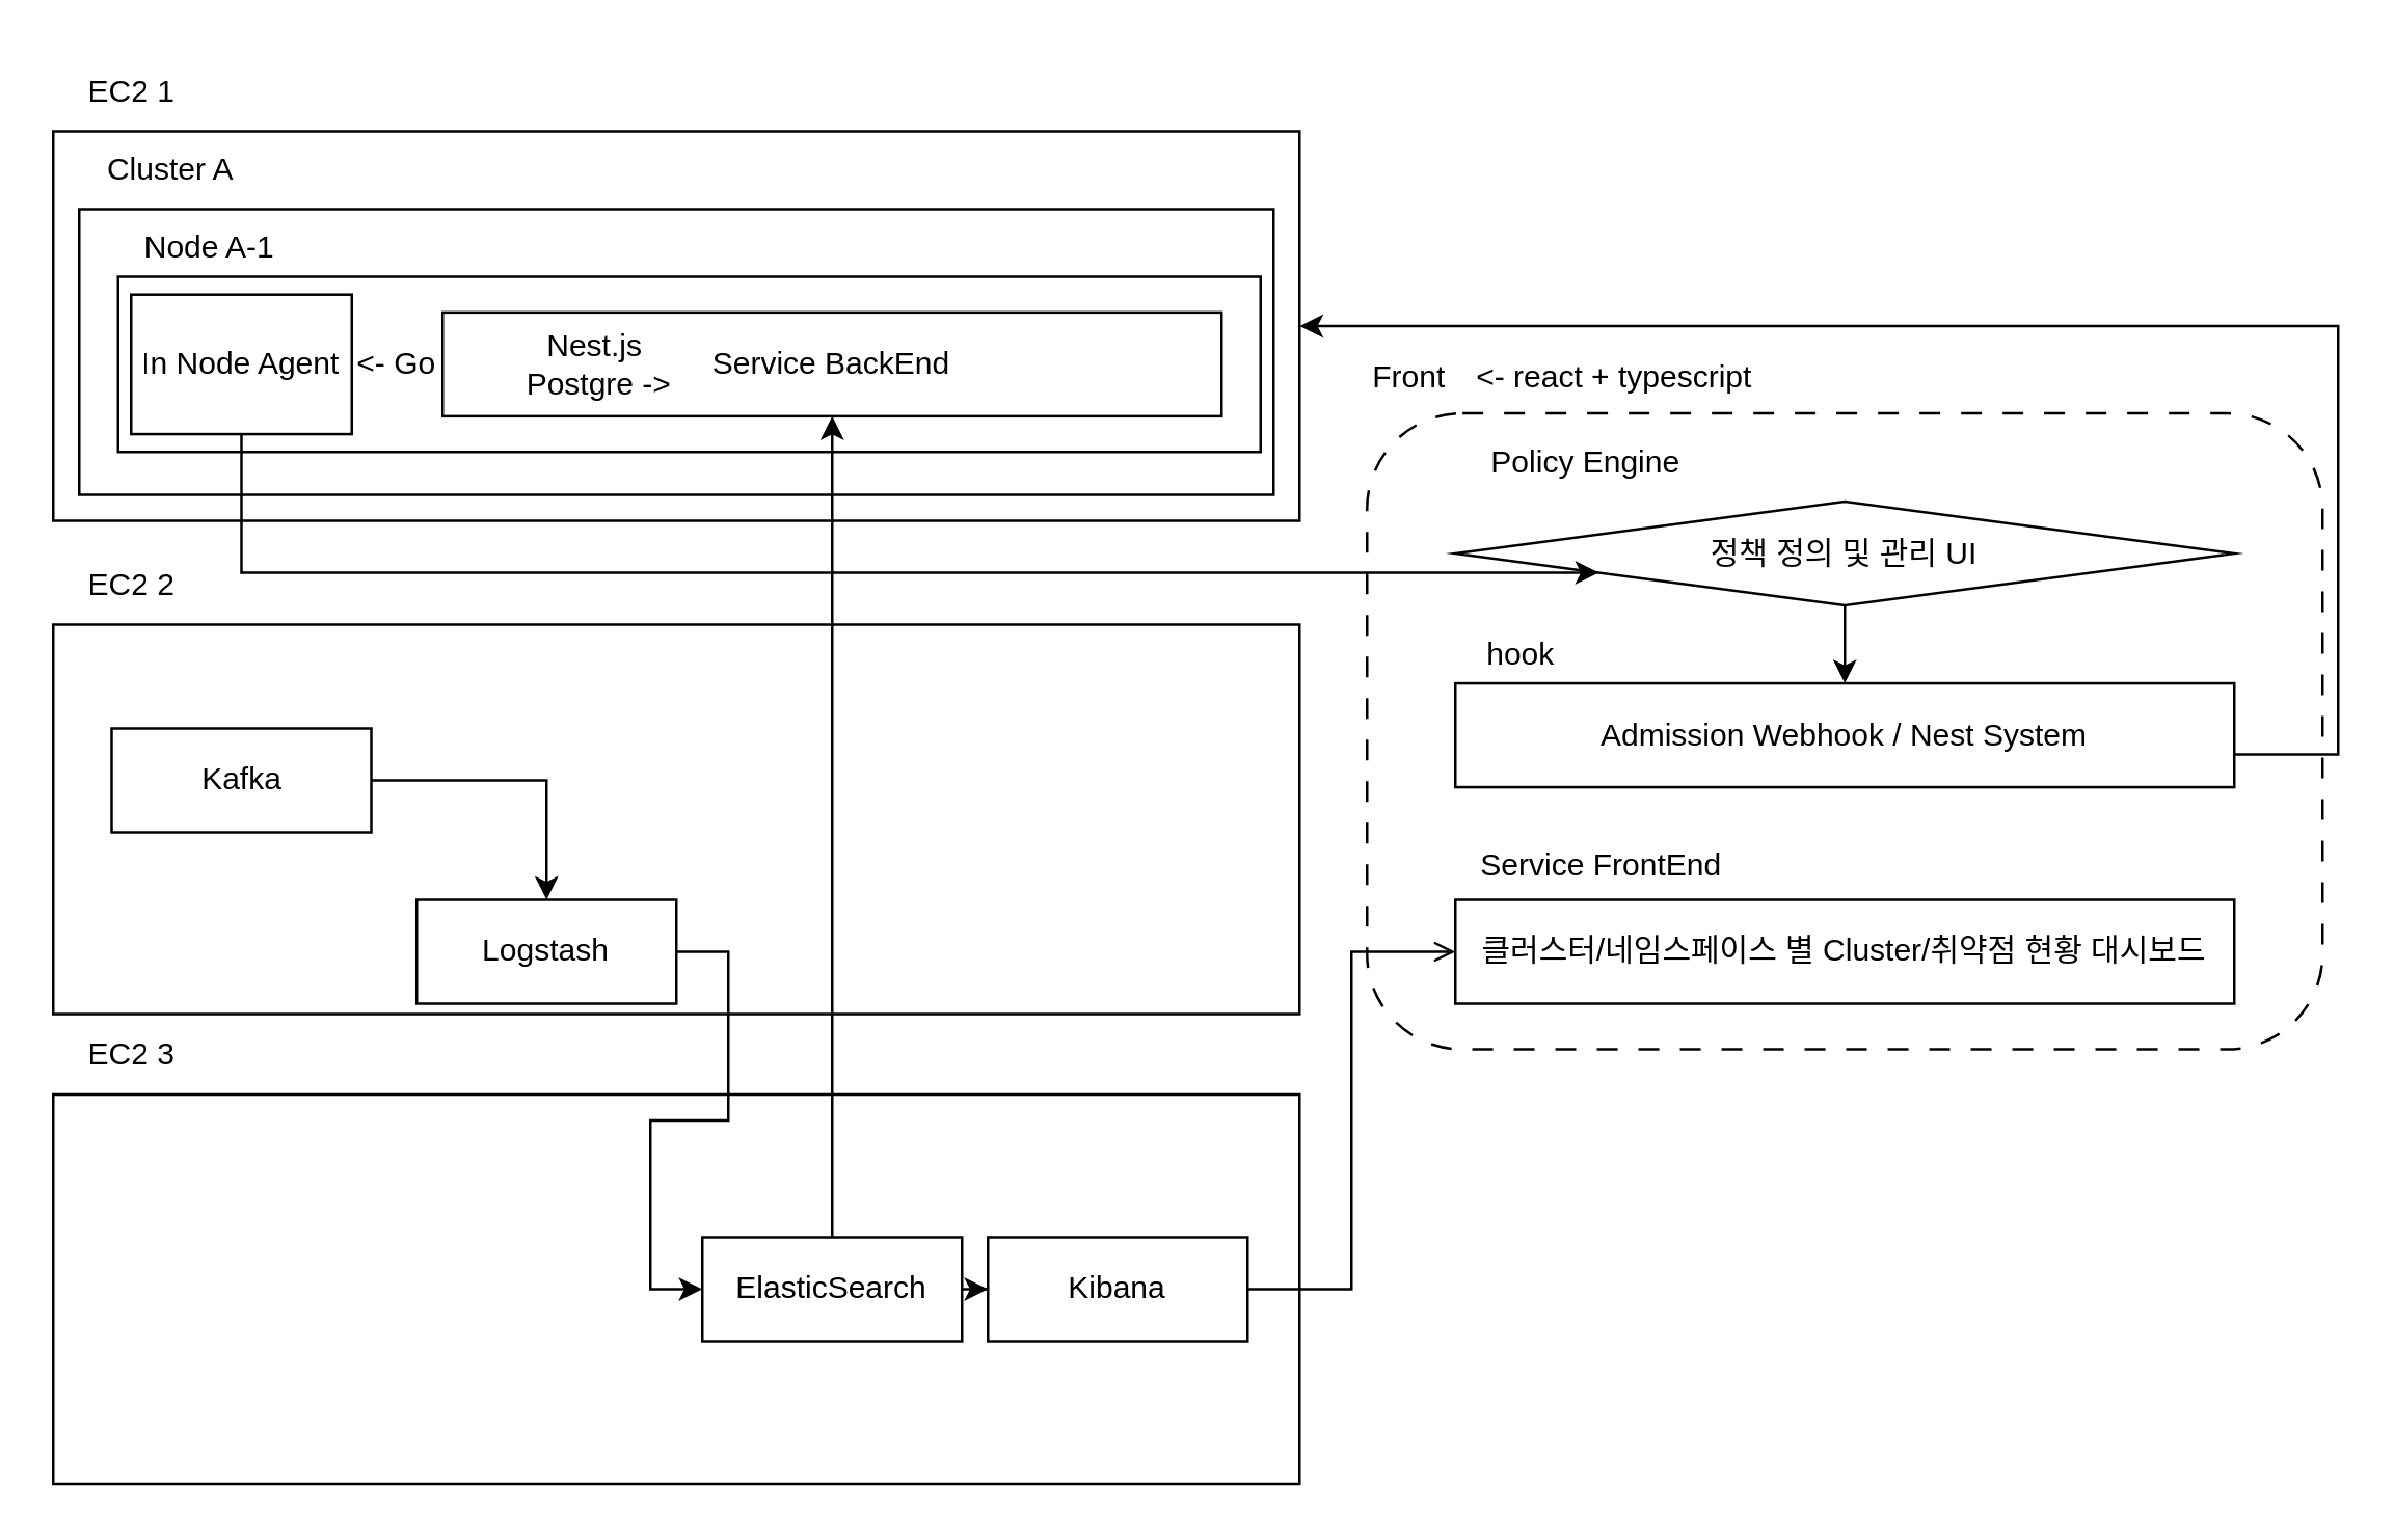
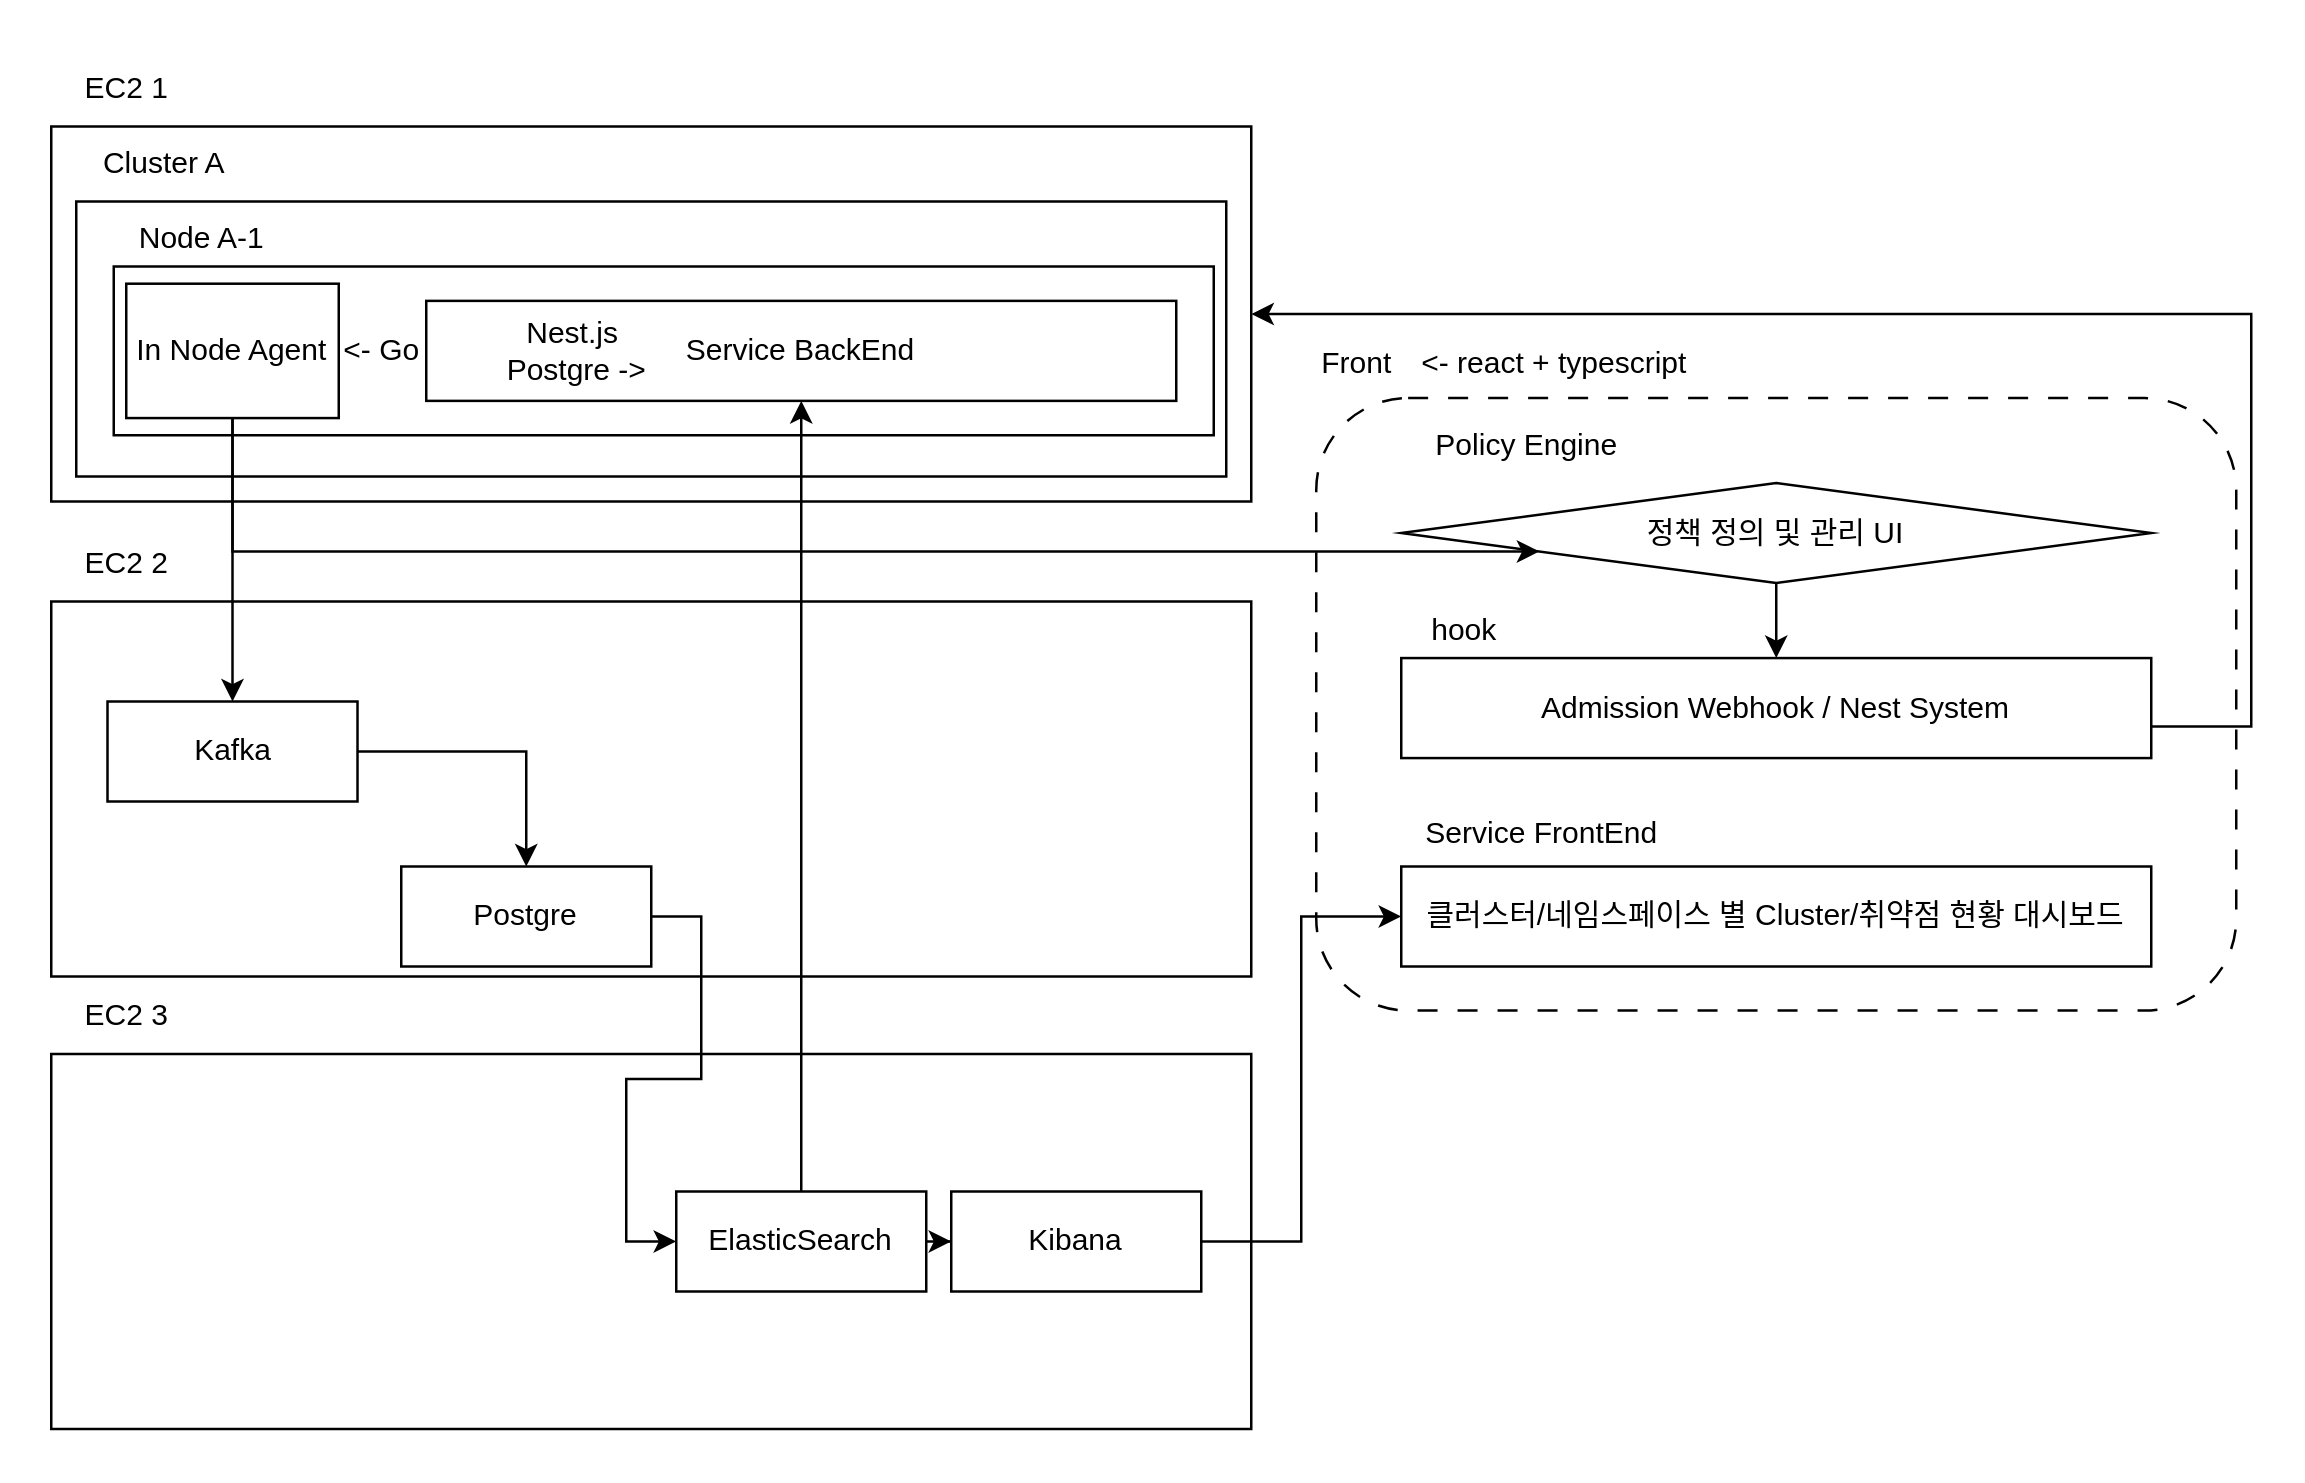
  <mxCell id="0" />
  <mxCell id="1" parent="0" />
  <mxCell id="2" style="edgeStyle=orthogonalEdgeStyle;rounded=0;orthogonalLoop=1;jettySize=auto;html=1;entryX=1;entryY=0.5;entryDx=0;entryDy=0;" parent="1" source="20" target="4" edge="1"><mxGeometry relative="1" as="geometry"><Array as="points"><mxPoint x="900" y="290" /><mxPoint x="900" y="125" /></Array></mxGeometry></mxCell>
  <mxCell id="3" value="" style="group" parent="1" vertex="1" connectable="0"><mxGeometry x="20" y="20" width="480" height="180" as="geometry" /></mxCell>
  <mxCell id="4" value="" style="rounded=0;whiteSpace=wrap;html=1;" parent="3" vertex="1"><mxGeometry y="30" width="480" height="150" as="geometry" /></mxCell>
  <mxCell id="5" value="EC2 1" style="text;html=1;align=center;verticalAlign=middle;resizable=0;points=[];autosize=1;strokeColor=none;fillColor=none;" parent="3" vertex="1"><mxGeometry width="60" height="30" as="geometry" /></mxCell>
  <mxCell id="6" value="" style="group" parent="3" vertex="1" connectable="0"><mxGeometry x="10" y="30" width="460" height="140" as="geometry" /></mxCell>
  <mxCell id="7" value="" style="rounded=0;whiteSpace=wrap;html=1;" parent="6" vertex="1"><mxGeometry y="30" width="460" height="110" as="geometry" /></mxCell>
  <mxCell id="8" value="Cluster A" style="text;html=1;align=center;verticalAlign=middle;resizable=0;points=[];autosize=1;strokeColor=none;fillColor=none;" parent="6" vertex="1"><mxGeometry width="70" height="30" as="geometry" /></mxCell>
  <mxCell id="9" value="" style="group" parent="6" vertex="1" connectable="0"><mxGeometry x="15" y="30" width="440" height="93.5" as="geometry" /></mxCell>
  <mxCell id="10" value="" style="rounded=0;whiteSpace=wrap;html=1;" parent="9" vertex="1"><mxGeometry y="26" width="440" height="67.5" as="geometry" /></mxCell>
  <mxCell id="11" value="Node A-1" style="text;html=1;align=center;verticalAlign=middle;resizable=0;points=[];autosize=1;strokeColor=none;fillColor=none;" parent="9" vertex="1"><mxGeometry width="70" height="30" as="geometry" /></mxCell>
  <mxCell id="12" value="In Node Agent" style="rounded=0;whiteSpace=wrap;html=1;" parent="9" vertex="1"><mxGeometry x="5" y="32.88" width="85" height="53.75" as="geometry" /></mxCell>
  <mxCell id="13" value="Service BackEnd" style="rounded=0;whiteSpace=wrap;html=1;" parent="9" vertex="1"><mxGeometry x="125" y="39.75" width="300" height="40" as="geometry" /></mxCell>
  <mxCell id="14" value="Nest.js&amp;nbsp;&lt;br&gt;Postgre -&amp;gt;" style="text;html=1;align=center;verticalAlign=middle;resizable=0;points=[];autosize=1;strokeColor=none;fillColor=none;" vertex="1" parent="9"><mxGeometry x="148" y="39.75" width="74" height="41" as="geometry" /></mxCell>
  <mxCell id="15" value="&amp;lt;- Go" style="text;html=1;align=center;verticalAlign=middle;resizable=0;points=[];autosize=1;strokeColor=none;fillColor=none;" vertex="1" parent="9"><mxGeometry x="83" y="47.25" width="48" height="26" as="geometry" /></mxCell>
  <mxCell id="16" value="" style="group" parent="1" vertex="1" connectable="0"><mxGeometry x="560" y="320" width="300" height="66" as="geometry" /></mxCell>
  <mxCell id="17" value="클러스터/네임스페이스 별 Cluster/취약점 현황 대시보드" style="rounded=0;whiteSpace=wrap;html=1;" parent="16" vertex="1"><mxGeometry y="26" width="300" height="40" as="geometry" /></mxCell>
  <mxCell id="18" value="Service FrontEnd" style="text;html=1;align=center;verticalAlign=middle;resizable=0;points=[];autosize=1;strokeColor=none;fillColor=none;" parent="16" vertex="1"><mxGeometry width="111" height="26" as="geometry" /></mxCell>
  <mxCell id="19" value="" style="group" parent="1" vertex="1" connectable="0"><mxGeometry x="560" y="236.63" width="300" height="66" as="geometry" /></mxCell>
  <mxCell id="20" value="Admission Webhook / Nest System" style="rounded=0;whiteSpace=wrap;html=1;" parent="19" vertex="1"><mxGeometry y="26" width="300" height="40" as="geometry" /></mxCell>
  <mxCell id="21" value="hook" style="text;html=1;align=center;verticalAlign=middle;resizable=0;points=[];autosize=1;strokeColor=none;fillColor=none;" parent="19" vertex="1"><mxGeometry width="50" height="30" as="geometry" /></mxCell>
  <mxCell id="22" value="" style="group" parent="1" vertex="1" connectable="0"><mxGeometry x="560" y="166.63" width="336" height="275" as="geometry" /></mxCell>
  <mxCell id="23" value="정책 정의 및 관리 UI" style="rhombus;whiteSpace=wrap;html=1;" parent="22" vertex="1"><mxGeometry y="26" width="300" height="40" as="geometry" /></mxCell>
  <mxCell id="24" value="Policy Engine" style="text;html=1;align=center;verticalAlign=middle;resizable=0;points=[];autosize=1;strokeColor=none;fillColor=none;" parent="22" vertex="1"><mxGeometry y="-4" width="100" height="30" as="geometry" /></mxCell>
  <mxCell id="25" value="" style="rounded=1;whiteSpace=wrap;html=1;dashed=1;dashPattern=8 8;fillColor=none;" parent="22" vertex="1"><mxGeometry x="-34" y="-8" width="368" height="245" as="geometry" /></mxCell>
  <mxCell id="26" style="edgeStyle=orthogonalEdgeStyle;rounded=0;orthogonalLoop=1;jettySize=auto;html=1;entryX=0.5;entryY=0;entryDx=0;entryDy=0;" parent="1" source="23" target="20" edge="1"><mxGeometry relative="1" as="geometry" /></mxCell>
  <mxCell id="27" value="" style="group" parent="1" vertex="1" connectable="0"><mxGeometry x="20" y="210" width="480" height="180" as="geometry" /></mxCell>
  <mxCell id="28" value="" style="rounded=0;whiteSpace=wrap;html=1;" parent="27" vertex="1"><mxGeometry y="30" width="480" height="150" as="geometry" /></mxCell>
  <mxCell id="29" value="EC2 2" style="text;html=1;align=center;verticalAlign=middle;resizable=0;points=[];autosize=1;strokeColor=none;fillColor=none;" parent="27" vertex="1"><mxGeometry width="60" height="30" as="geometry" /></mxCell>
  <mxCell id="30" style="edgeStyle=orthogonalEdgeStyle;rounded=0;orthogonalLoop=1;jettySize=auto;html=1;entryX=0.5;entryY=0;entryDx=0;entryDy=0;" parent="27" source="31" target="32" edge="1"><mxGeometry relative="1" as="geometry" /></mxCell>
  <mxCell id="31" value="Kafka" style="rounded=0;whiteSpace=wrap;html=1;" parent="27" vertex="1"><mxGeometry x="22.5" y="70" width="100" height="40" as="geometry" /></mxCell>
- <mxCell id="32" value="Logstash" style="rounded=0;whiteSpace=wrap;html=1;" parent="27" vertex="1"><mxGeometry x="140" y="136" width="100" height="40" as="geometry" /></mxCell>
+ <mxCell id="32" value="Postgre" style="rounded=0;whiteSpace=wrap;html=1;" parent="27" vertex="1"><mxGeometry x="140" y="136" width="100" height="40" as="geometry" /></mxCell>
+ <mxCell id="33" style="edgeStyle=orthogonalEdgeStyle;rounded=0;orthogonalLoop=1;jettySize=auto;html=1;entryX=0.5;entryY=0;entryDx=0;entryDy=0;" parent="1" source="12" target="31" edge="1"><mxGeometry relative="1" as="geometry" /></mxCell>
  <mxCell id="34" style="edgeStyle=orthogonalEdgeStyle;rounded=0;orthogonalLoop=1;jettySize=auto;html=1;" parent="1" source="12" target="23" edge="1"><mxGeometry relative="1" as="geometry"><Array as="points"><mxPoint x="93" y="220" /><mxPoint x="848" y="220" /></Array></mxGeometry></mxCell>
  <mxCell id="35" value="Front" style="text;html=1;align=center;verticalAlign=middle;resizable=0;points=[];autosize=1;strokeColor=none;fillColor=none;" parent="1" vertex="1"><mxGeometry x="519" y="132" width="46" height="26" as="geometry" /></mxCell>
  <mxCell id="36" value="" style="group" parent="1" vertex="1" connectable="0"><mxGeometry x="20" y="391" width="480" height="180" as="geometry" /></mxCell>
  <mxCell id="37" value="" style="rounded=0;whiteSpace=wrap;html=1;" parent="36" vertex="1"><mxGeometry y="30" width="480" height="150" as="geometry" /></mxCell>
  <mxCell id="38" value="EC2 3" style="text;html=1;align=center;verticalAlign=middle;resizable=0;points=[];autosize=1;strokeColor=none;fillColor=none;" parent="36" vertex="1"><mxGeometry width="60" height="30" as="geometry" /></mxCell>
  <mxCell id="39" style="edgeStyle=orthogonalEdgeStyle;rounded=0;orthogonalLoop=1;jettySize=auto;html=1;entryX=0.5;entryY=0;entryDx=0;entryDy=0;" parent="36" edge="1"><mxGeometry relative="1" as="geometry"><mxPoint x="190" y="136" as="targetPoint" /></mxGeometry></mxCell>
  <mxCell id="40" style="edgeStyle=orthogonalEdgeStyle;rounded=0;orthogonalLoop=1;jettySize=auto;html=1;entryX=0;entryY=0.5;entryDx=0;entryDy=0;" parent="36" edge="1"><mxGeometry relative="1" as="geometry"><mxPoint x="250" y="156" as="targetPoint" /></mxGeometry></mxCell>
  <mxCell id="41" style="edgeStyle=orthogonalEdgeStyle;rounded=0;orthogonalLoop=1;jettySize=auto;html=1;entryX=0;entryY=0.5;entryDx=0;entryDy=0;" parent="36" edge="1"><mxGeometry relative="1" as="geometry"><mxPoint x="350" y="156" as="sourcePoint" /></mxGeometry></mxCell>
  <mxCell id="42" style="edgeStyle=orthogonalEdgeStyle;rounded=0;orthogonalLoop=1;jettySize=auto;html=1;entryX=0;entryY=0.5;entryDx=0;entryDy=0;" parent="36" source="43" target="44" edge="1"><mxGeometry relative="1" as="geometry" /></mxCell>
  <mxCell id="43" value="ElasticSearch" style="rounded=0;whiteSpace=wrap;html=1;" parent="36" vertex="1"><mxGeometry x="250" y="85" width="100" height="40" as="geometry" /></mxCell>
  <mxCell id="44" value="Kibana" style="rounded=0;whiteSpace=wrap;html=1;" parent="36" vertex="1"><mxGeometry x="360" y="85" width="100" height="40" as="geometry" /></mxCell>
  <mxCell id="45" style="edgeStyle=orthogonalEdgeStyle;rounded=0;orthogonalLoop=1;jettySize=auto;html=1;entryX=0;entryY=0.5;entryDx=0;entryDy=0;" parent="1" source="32" target="43" edge="1"><mxGeometry relative="1" as="geometry" /></mxCell>
  <mxCell id="46" style="edgeStyle=orthogonalEdgeStyle;rounded=0;orthogonalLoop=1;jettySize=auto;html=1;entryX=0.5;entryY=1;entryDx=0;entryDy=0;" parent="1" source="43" target="13" edge="1"><mxGeometry relative="1" as="geometry" /></mxCell>
- <mxCell id="47" style="edgeStyle=orthogonalEdgeStyle;rounded=0;orthogonalLoop=1;jettySize=auto;html=1;entryX=0;entryY=0.5;entryDx=0;entryDy=0;endArrow=open;" parent="1" source="44" target="17" edge="1"><mxGeometry relative="1" as="geometry" /></mxCell>
+ <mxCell id="47" style="edgeStyle=orthogonalEdgeStyle;rounded=0;orthogonalLoop=1;jettySize=auto;html=1;entryX=0;entryY=0.5;entryDx=0;entryDy=0;" parent="1" source="44" target="17" edge="1"><mxGeometry relative="1" as="geometry" /></mxCell>
  <mxCell id="48" value="&amp;lt;- react + typescript" style="text;html=1;align=center;verticalAlign=middle;resizable=0;points=[];autosize=1;strokeColor=none;fillColor=none;" vertex="1" parent="1"><mxGeometry x="559" y="132" width="124" height="26" as="geometry" /></mxCell>
